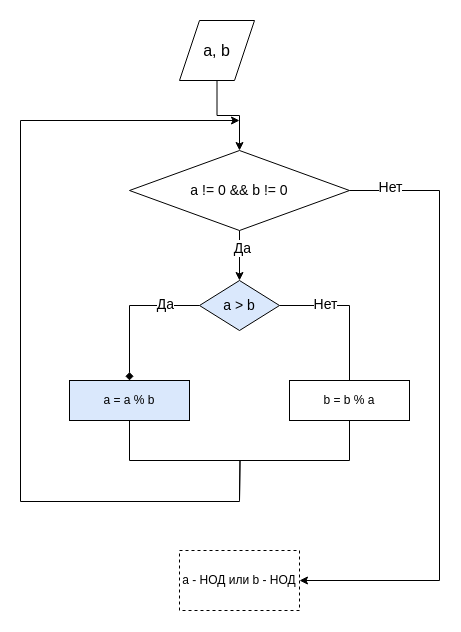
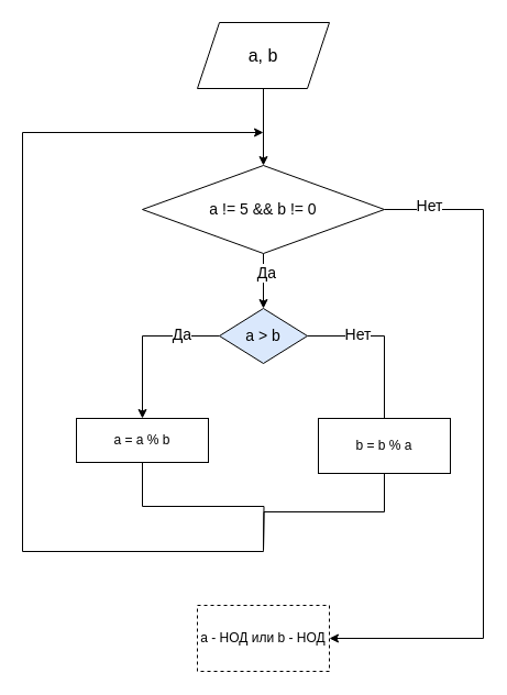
  <mxCell id="0" />
  <mxCell id="1" parent="0" />
  <mxCell id="2" value="" style="edgeStyle=orthogonalEdgeStyle;rounded=0;orthogonalLoop=1;jettySize=auto;html=1;" edge="1" parent="1" source="3" target="8"><mxGeometry relative="1" as="geometry" /></mxCell>
- <mxCell id="3" value="&lt;font style=&quot;font-size: 16px;&quot;&gt;a, b&lt;/font&gt;" style="shape=parallelogram;perimeter=parallelogramPerimeter;whiteSpace=wrap;html=1;fixedSize=1;" vertex="1" parent="1"><mxGeometry x="179" y="20" width="75" height="60" as="geometry" /></mxCell>
+ <mxCell id="3" value="&lt;font style=&quot;font-size: 16px;&quot;&gt;a, b&lt;/font&gt;" style="shape=parallelogram;perimeter=parallelogramPerimeter;whiteSpace=wrap;html=1;fixedSize=1;" vertex="1" parent="1"><mxGeometry x="179" y="20" width="120" height="60" as="geometry" /></mxCell>
  <mxCell id="4" value="" style="edgeStyle=orthogonalEdgeStyle;rounded=0;orthogonalLoop=1;jettySize=auto;html=1;" edge="1" parent="1" source="8" target="9"><mxGeometry relative="1" as="geometry"><Array as="points"><mxPoint x="439" y="190" /></Array></mxGeometry></mxCell>
  <mxCell id="5" value="Нет" style="edgeLabel;html=1;align=center;verticalAlign=middle;resizable=0;points=[];fontSize=14;" vertex="1" connectable="0" parent="4"><mxGeometry x="-0.9" y="4" relative="1" as="geometry"><mxPoint x="9" as="offset" /></mxGeometry></mxCell>
  <mxCell id="6" value="" style="edgeStyle=orthogonalEdgeStyle;rounded=0;orthogonalLoop=1;jettySize=auto;html=1;" edge="1" parent="1" source="8" target="14"><mxGeometry relative="1" as="geometry" /></mxCell>
  <mxCell id="7" value="&lt;font style=&quot;font-size: 14px;&quot;&gt;Да&lt;/font&gt;" style="edgeLabel;html=1;align=center;verticalAlign=middle;resizable=0;points=[];" vertex="1" connectable="0" parent="6"><mxGeometry x="-0.32" y="2" relative="1" as="geometry"><mxPoint as="offset" /></mxGeometry></mxCell>
- <mxCell id="8" value="&lt;font style=&quot;font-size: 14px;&quot;&gt;a != 0 &amp;amp;&amp;amp; b != 0&lt;/font&gt;" style="rhombus;whiteSpace=wrap;html=1;" vertex="1" parent="1"><mxGeometry x="129" y="150" width="220" height="80" as="geometry" /></mxCell>
+ <mxCell id="8" value="&lt;font style=&quot;font-size: 14px;&quot;&gt;a != 5 &amp;amp;&amp;amp; b != 0&lt;/font&gt;" style="rhombus;whiteSpace=wrap;html=1;" vertex="1" parent="1"><mxGeometry x="129" y="150" width="220" height="80" as="geometry" /></mxCell>
  <mxCell id="9" value="a - НОД или b - НОД" style="whiteSpace=wrap;html=1;dashed=1;" vertex="1" parent="1"><mxGeometry x="179" y="550" width="120" height="60" as="geometry" /></mxCell>
  <mxCell id="10" value="" style="edgeStyle=orthogonalEdgeStyle;rounded=0;orthogonalLoop=1;jettySize=auto;html=1;endArrow=none;" edge="1" parent="1" source="14" target="16"><mxGeometry relative="1" as="geometry" /></mxCell>
  <mxCell id="11" value="&lt;font style=&quot;font-size: 14px;&quot;&gt;Нет&lt;/font&gt;" style="edgeLabel;html=1;align=center;verticalAlign=middle;resizable=0;points=[];" vertex="1" connectable="0" parent="10"><mxGeometry x="-0.379" y="2" relative="1" as="geometry"><mxPoint as="offset" /></mxGeometry></mxCell>
- <mxCell id="12" value="" style="edgeStyle=orthogonalEdgeStyle;rounded=0;orthogonalLoop=1;jettySize=auto;html=1;endArrow=diamond;" edge="1" parent="1" source="14" target="18"><mxGeometry relative="1" as="geometry" /></mxCell>
+ <mxCell id="12" value="" style="edgeStyle=orthogonalEdgeStyle;rounded=0;orthogonalLoop=1;jettySize=auto;html=1;" edge="1" parent="1" source="14" target="18"><mxGeometry relative="1" as="geometry" /></mxCell>
  <mxCell id="13" value="&lt;font style=&quot;font-size: 14px;&quot;&gt;Да&lt;/font&gt;" style="edgeLabel;html=1;align=center;verticalAlign=middle;resizable=0;points=[];" vertex="1" connectable="0" parent="12"><mxGeometry x="-0.517" y="-2" relative="1" as="geometry"><mxPoint as="offset" /></mxGeometry></mxCell>
  <mxCell id="14" value="&lt;font style=&quot;font-size: 14px;&quot;&gt;a &amp;gt; b&lt;/font&gt;" style="rhombus;whiteSpace=wrap;html=1;fillColor=#dae8fc;" vertex="1" parent="1"><mxGeometry x="199" y="280" width="80" height="50" as="geometry" /></mxCell>
  <mxCell id="15" style="edgeStyle=orthogonalEdgeStyle;rounded=0;orthogonalLoop=1;jettySize=auto;html=1;exitX=0.5;exitY=1;exitDx=0;exitDy=0;endArrow=none;endFill=0;" edge="1" parent="1" source="16"><mxGeometry relative="1" as="geometry"><mxPoint x="239" y="500" as="targetPoint" /></mxGeometry></mxCell>
- <mxCell id="16" value="b = b % a" style="whiteSpace=wrap;html=1;" vertex="1" parent="1"><mxGeometry x="289" y="380" width="120" height="40" as="geometry" /></mxCell>
+ <mxCell id="16" value="b = b % a" style="whiteSpace=wrap;html=1;" vertex="1" parent="1"><mxGeometry x="289" y="380" width="120" height="50" as="geometry" /></mxCell>
  <mxCell id="17" style="edgeStyle=orthogonalEdgeStyle;rounded=0;orthogonalLoop=1;jettySize=auto;html=1;exitX=0.5;exitY=1;exitDx=0;exitDy=0;endArrow=none;endFill=0;" edge="1" parent="1" source="18"><mxGeometry relative="1" as="geometry"><mxPoint x="239" y="500" as="targetPoint" /></mxGeometry></mxCell>
- <mxCell id="18" value="a = a % b" style="whiteSpace=wrap;html=1;fillColor=#dae8fc;" vertex="1" parent="1"><mxGeometry x="69" y="380" width="120" height="40" as="geometry" /></mxCell>
+ <mxCell id="18" value="a = a % b" style="whiteSpace=wrap;html=1;" vertex="1" parent="1"><mxGeometry x="69" y="380" width="120" height="40" as="geometry" /></mxCell>
  <mxCell id="19" value="" style="endArrow=classic;html=1;rounded=0;edgeStyle=orthogonalEdgeStyle;" edge="1" parent="1"><mxGeometry width="50" height="50" relative="1" as="geometry"><mxPoint x="239" y="500" as="sourcePoint" /><mxPoint x="239" y="120" as="targetPoint" /><Array as="points"><mxPoint x="239" y="501" /><mxPoint x="20" y="501" /></Array></mxGeometry></mxCell>
